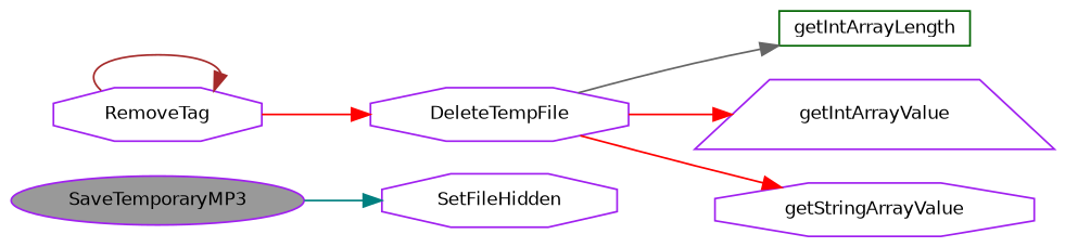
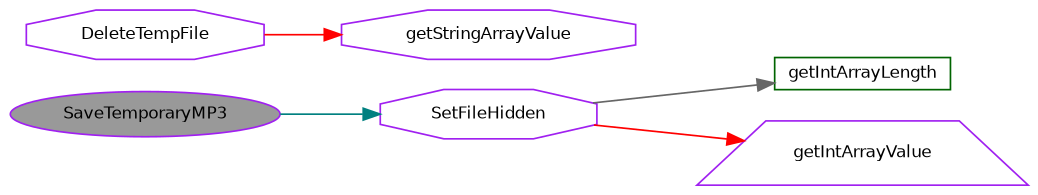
  digraph {
    rankdir=LR
    node [color=purple fillcolor=white fontname=Helvetica fontsize=10 shape=octagon style=filled]
    edge [color=red fontname=Helvetica fontsize=10 labelfontname=Helvetica labelfontsize=10 style=solid]
    n1 [fillcolor=grey60 fontcolor=black height=0.2 label=SaveTemporaryMP3 shape=ellipse width=0.4]
    n2 [height=0.2 label=SetFileHidden width=0.4]
-   n3 [height=0.2 label=RemoveTag width=0.4]
    n4 [height=0.2 label=DeleteTempFile width=0.4]
    n5 [color=darkgreen height=0.2 label=getIntArrayLength shape=box width=0.4]
    n6 [height=0.2 label=getIntArrayValue shape=trapezium width=0.4]
    n7 [height=0.2 label=getStringArrayValue width=0.4]
    n1 -> n2 [color=teal]
-   n3 -> n3 [color=brown]
-   n3 -> n4
-   n4 -> n5 [color=gray40]
-   n4 -> n6
+   n2 -> n5 [color=gray40]
+   n2 -> n6
    n4 -> n7
  }
